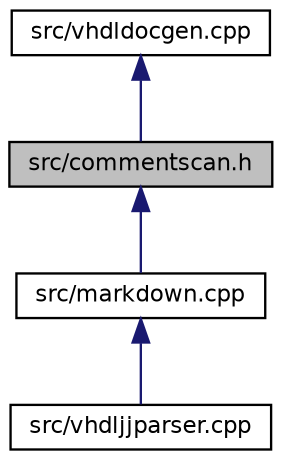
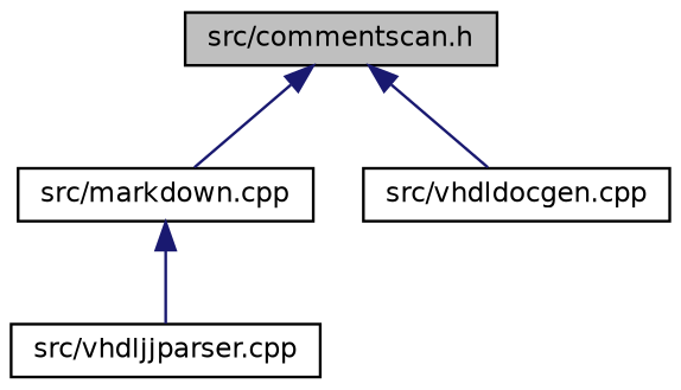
  digraph {
    node [color=black fillcolor=white fontname=Helvetica fontsize=10 shape=record style=filled]
    edge [color=midnightblue dir=back fontname=Helvetica fontsize=10 labelfontname=Helvetica labelfontsize=10 style=solid]
    n1 [fillcolor=grey75 fontcolor=black height=0.2 label="src/commentscan.h" width=0.4]
    n2 [height=0.2 label="src/markdown.cpp" width=0.4]
    n3 [height=0.2 label="src/vhdldocgen.cpp" width=0.4]
    n4 [height=0.2 label="src/vhdljjparser.cpp" width=0.4]
    n1 -> n2
-   n3 -> n1
+   n1 -> n3
    n2 -> n4
  }
